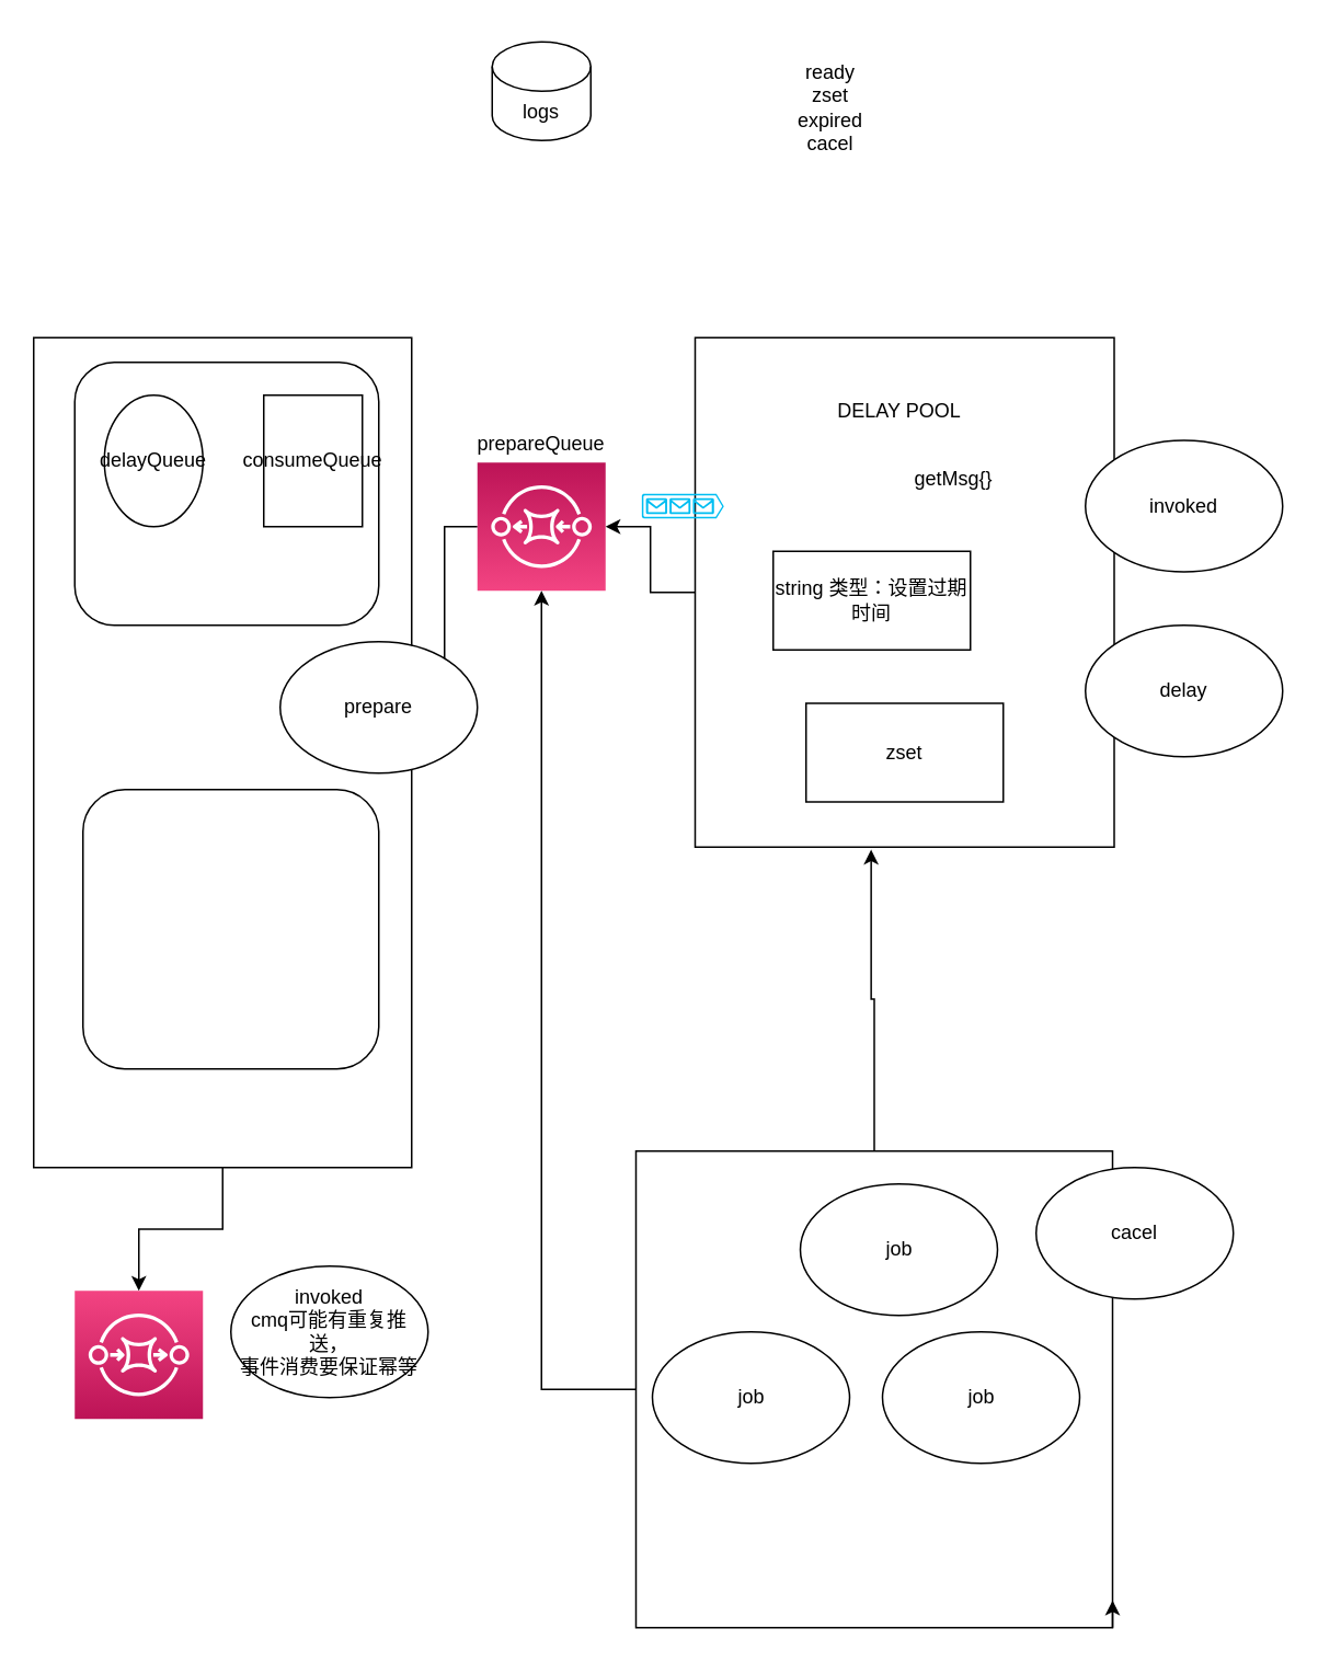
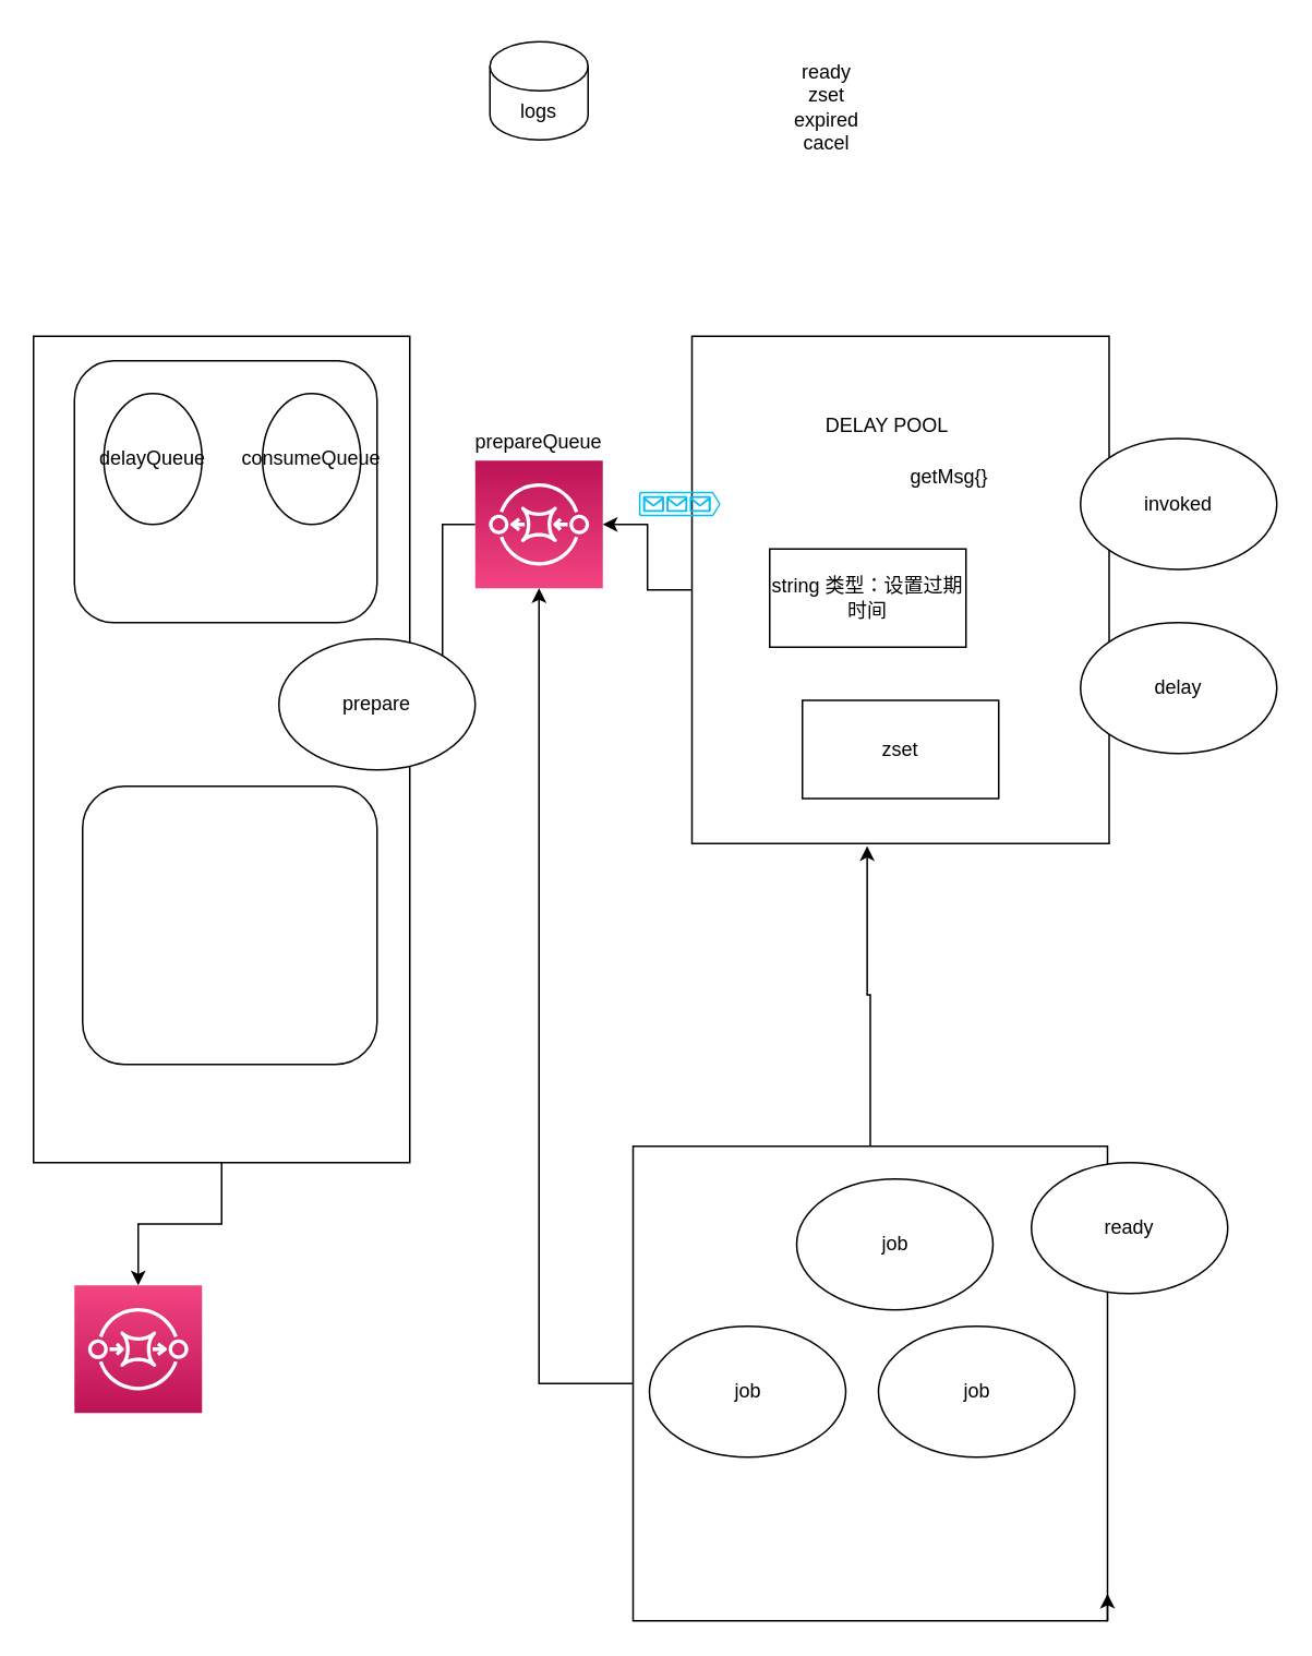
  <mxCell id="0" />
  <mxCell id="1" parent="0" />
  <mxCell id="2" style="edgeStyle=orthogonalEdgeStyle;rounded=0;orthogonalLoop=1;jettySize=auto;html=1;entryX=0;entryY=0.5;entryDx=0;entryDy=0;entryPerimeter=0;" edge="1" parent="1" source="3" target="8"><mxGeometry relative="1" as="geometry" /></mxCell>
  <mxCell id="3" value="" style="rounded=0;whiteSpace=wrap;html=1;" vertex="1" parent="1"><mxGeometry x="422.5" y="205" width="255" height="310" as="geometry" /></mxCell>
  <mxCell id="4" value="string 类型：设置过期时间" style="rounded=0;whiteSpace=wrap;html=1;" vertex="1" parent="1"><mxGeometry x="470" y="335" width="120" height="60" as="geometry" /></mxCell>
  <mxCell id="5" value="zset" style="rounded=0;whiteSpace=wrap;html=1;" vertex="1" parent="1"><mxGeometry x="490" y="427.5" width="120" height="60" as="geometry" /></mxCell>
  <mxCell id="6" value="" style="verticalLabelPosition=bottom;html=1;verticalAlign=top;align=center;strokeColor=none;fillColor=#00BEF2;shape=mxgraph.azure.queue_generic;pointerEvents=1;" vertex="1" parent="1"><mxGeometry x="390" y="300" width="50" height="15" as="geometry" /></mxCell>
  <mxCell id="7" style="edgeStyle=orthogonalEdgeStyle;rounded=0;orthogonalLoop=1;jettySize=auto;html=1;" edge="1" parent="1" source="8" target="10"><mxGeometry relative="1" as="geometry"><mxPoint x="140" y="320" as="targetPoint" /></mxGeometry></mxCell>
  <mxCell id="8" value="" style="points=[[0,0,0],[0.25,0,0],[0.5,0,0],[0.75,0,0],[1,0,0],[0,1,0],[0.25,1,0],[0.5,1,0],[0.75,1,0],[1,1,0],[0,0.25,0],[0,0.5,0],[0,0.75,0],[1,0.25,0],[1,0.5,0],[1,0.75,0]];outlineConnect=0;fontColor=#232F3E;gradientColor=#F34482;gradientDirection=north;fillColor=#BC1356;strokeColor=#ffffff;dashed=0;verticalLabelPosition=bottom;verticalAlign=top;align=center;html=1;fontSize=12;fontStyle=0;aspect=fixed;shape=mxgraph.aws4.resourceIcon;resIcon=mxgraph.aws4.sqs;rotation=-180;" vertex="1" parent="1"><mxGeometry x="290" y="281" width="78" height="78" as="geometry" /></mxCell>
  <mxCell id="9" style="edgeStyle=orthogonalEdgeStyle;rounded=0;orthogonalLoop=1;jettySize=auto;html=1;exitX=0.5;exitY=1;exitDx=0;exitDy=0;entryX=0.5;entryY=0;entryDx=0;entryDy=0;entryPerimeter=0;" edge="1" parent="1" source="10" target="19"><mxGeometry relative="1" as="geometry" /></mxCell>
  <mxCell id="10" value="" style="rounded=0;whiteSpace=wrap;html=1;" vertex="1" parent="1"><mxGeometry x="20" y="205" width="230" height="505" as="geometry" /></mxCell>
  <mxCell id="11" value="" style="rounded=1;whiteSpace=wrap;html=1;" vertex="1" parent="1"><mxGeometry x="45" y="220" width="185" height="160" as="geometry" /></mxCell>
  <mxCell id="12" value="" style="rounded=1;whiteSpace=wrap;html=1;" vertex="1" parent="1"><mxGeometry x="50" y="480" width="180" height="170" as="geometry" /></mxCell>
  <mxCell id="13" style="edgeStyle=orthogonalEdgeStyle;rounded=0;orthogonalLoop=1;jettySize=auto;html=1;entryX=0.42;entryY=1.005;entryDx=0;entryDy=0;entryPerimeter=0;" edge="1" parent="1" source="15" target="3"><mxGeometry relative="1" as="geometry" /></mxCell>
  <mxCell id="14" style="edgeStyle=orthogonalEdgeStyle;rounded=0;orthogonalLoop=1;jettySize=auto;html=1;entryX=0.5;entryY=0;entryDx=0;entryDy=0;entryPerimeter=0;" edge="1" parent="1" source="15" target="8"><mxGeometry relative="1" as="geometry"><mxPoint x="340" y="430" as="targetPoint" /></mxGeometry></mxCell>
  <mxCell id="15" value="" style="whiteSpace=wrap;html=1;aspect=fixed;" vertex="1" parent="1"><mxGeometry x="386.5" y="700" width="290" height="290" as="geometry" /></mxCell>
  <mxCell id="16" value="job" style="ellipse;whiteSpace=wrap;html=1;" vertex="1" parent="1"><mxGeometry x="396.5" y="810" width="120" height="80" as="geometry" /></mxCell>
  <mxCell id="17" value="job" style="ellipse;whiteSpace=wrap;html=1;" vertex="1" parent="1"><mxGeometry x="486.5" y="720" width="120" height="80" as="geometry" /></mxCell>
  <mxCell id="18" value="job" style="ellipse;whiteSpace=wrap;html=1;" vertex="1" parent="1"><mxGeometry x="536.5" y="810" width="120" height="80" as="geometry" /></mxCell>
  <mxCell id="19" value="" style="points=[[0,0,0],[0.25,0,0],[0.5,0,0],[0.75,0,0],[1,0,0],[0,1,0],[0.25,1,0],[0.5,1,0],[0.75,1,0],[1,1,0],[0,0.25,0],[0,0.5,0],[0,0.75,0],[1,0.25,0],[1,0.5,0],[1,0.75,0]];outlineConnect=0;fontColor=#232F3E;gradientColor=#F34482;gradientDirection=north;fillColor=#BC1356;strokeColor=#ffffff;dashed=0;verticalLabelPosition=bottom;verticalAlign=top;align=center;html=1;fontSize=12;fontStyle=0;aspect=fixed;shape=mxgraph.aws4.resourceIcon;resIcon=mxgraph.aws4.sqs;" vertex="1" parent="1"><mxGeometry x="45" y="785" width="78" height="78" as="geometry" /></mxCell>
  <mxCell id="20" value="delayQueue" style="ellipse;whiteSpace=wrap;html=1;" vertex="1" parent="1"><mxGeometry x="63" y="240" width="60" height="80" as="geometry" /></mxCell>
- <mxCell id="21" value="consumeQueue" style="whiteSpace=wrap;html=1;rounded=0;" vertex="1" parent="1"><mxGeometry x="160" y="240" width="60" height="80" as="geometry" /></mxCell>
+ <mxCell id="21" value="consumeQueue" style="ellipse;whiteSpace=wrap;html=1;" vertex="1" parent="1"><mxGeometry x="160" y="240" width="60" height="80" as="geometry" /></mxCell>
  <mxCell id="22" value="logs" style="shape=cylinder3;whiteSpace=wrap;html=1;boundedLbl=1;backgroundOutline=1;size=15;" vertex="1" parent="1"><mxGeometry x="299" y="25" width="60" height="60" as="geometry" /></mxCell>
  <mxCell id="23" value="ready&lt;br&gt;zset&lt;br&gt;expired&lt;br&gt;cacel" style="text;html=1;strokeColor=none;fillColor=none;align=center;verticalAlign=middle;whiteSpace=wrap;rounded=0;" vertex="1" parent="1"><mxGeometry x="410" y="20" width="190" height="90" as="geometry" /></mxCell>
  <mxCell id="24" style="edgeStyle=orthogonalEdgeStyle;rounded=0;orthogonalLoop=1;jettySize=auto;html=1;exitX=0.5;exitY=1;exitDx=0;exitDy=0;" edge="1" parent="1" source="15" target="15"><mxGeometry relative="1" as="geometry" /></mxCell>
  <mxCell id="25" style="edgeStyle=orthogonalEdgeStyle;rounded=0;orthogonalLoop=1;jettySize=auto;html=1;exitX=1;exitY=1;exitDx=0;exitDy=0;entryX=1;entryY=0.943;entryDx=0;entryDy=0;entryPerimeter=0;" edge="1" parent="1" source="15" target="15"><mxGeometry relative="1" as="geometry" /></mxCell>
  <mxCell id="26" value="delay" style="ellipse;whiteSpace=wrap;html=1;" vertex="1" parent="1"><mxGeometry x="660" y="380" width="120" height="80" as="geometry" /></mxCell>
- <mxCell id="27" value="invoked&lt;br&gt;cmq可能有重复推送，&lt;br&gt;事件消费要保证幂等" style="ellipse;whiteSpace=wrap;html=1;" vertex="1" parent="1"><mxGeometry x="140" y="770" width="120" height="80" as="geometry" /></mxCell>
  <mxCell id="28" value="invoked" style="ellipse;whiteSpace=wrap;html=1;" vertex="1" parent="1"><mxGeometry x="660" y="267.5" width="120" height="80" as="geometry" /></mxCell>
  <mxCell id="29" value="prepare" style="ellipse;whiteSpace=wrap;html=1;" vertex="1" parent="1"><mxGeometry x="170" y="390" width="120" height="80" as="geometry" /></mxCell>
- <mxCell id="30" value="cacel" style="ellipse;whiteSpace=wrap;html=1;" vertex="1" parent="1"><mxGeometry x="630" y="710" width="120" height="80" as="geometry" /></mxCell>
- <mxCell id="31" value="DELAY POOL" style="text;html=1;strokeColor=none;fillColor=none;align=center;verticalAlign=middle;whiteSpace=wrap;rounded=0;" vertex="1" parent="1"><mxGeometry x="506.5" y="240" width="80" height="20" as="geometry" /></mxCell>
+ <mxCell id="30" value="ready" style="ellipse;whiteSpace=wrap;html=1;" vertex="1" parent="1"><mxGeometry x="630" y="710" width="120" height="80" as="geometry" /></mxCell>
+ <mxCell id="31" value="DELAY POOL" style="text;html=1;strokeColor=none;fillColor=none;align=center;verticalAlign=middle;whiteSpace=wrap;rounded=0;" vertex="1" parent="1"><mxGeometry x="501.5" y="250" width="80" height="20" as="geometry" /></mxCell>
  <mxCell id="32" value="getMsg{}" style="text;html=1;strokeColor=none;fillColor=none;align=center;verticalAlign=middle;whiteSpace=wrap;rounded=0;" vertex="1" parent="1"><mxGeometry x="560" y="281" width="40" height="20" as="geometry" /></mxCell>
  <mxCell id="33" value="prepareQueue" style="text;html=1;strokeColor=none;fillColor=none;align=center;verticalAlign=middle;whiteSpace=wrap;rounded=0;" vertex="1" parent="1"><mxGeometry x="309" y="260" width="40" height="20" as="geometry" /></mxCell>
